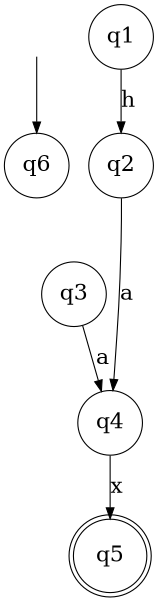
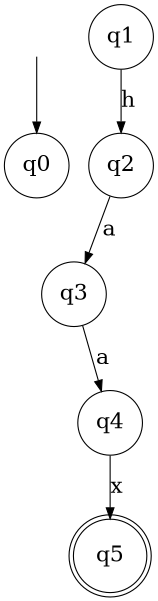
  digraph {
    rankdir=TB
    node [fontsize=20 shape=circle]
    edge [fontsize="20pt"]
    "" [shape=plaintext]
-   n2 [label=q6]
+   n2 [label=q0]
    n3 [label=q5 shape=doublecircle]
    n4 [label=q3]
    n5 [label=q4]
    n6 [label=q2]
    n7 [label=q1]
    "" -> n2
    n4 -> n5 [label=a]
    n5 -> n3 [label=x]
-   n6 -> n5 [label=a]
+   n6 -> n4 [label=a]
    n7 -> n6 [label=h]
  }
